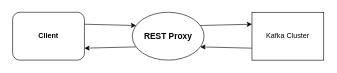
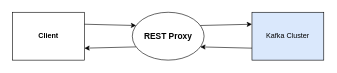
  <mxCell id="0" />
  <mxCell id="1" parent="0" />
- <mxCell id="2" value="&lt;b&gt;Client&lt;/b&gt;" style="whiteSpace=wrap;html=1;rounded=1;" vertex="1" parent="1"><mxGeometry x="20" y="20" width="120" height="80" as="geometry" /></mxCell>
+ <mxCell id="2" value="&lt;b&gt;Client&lt;/b&gt;" style="rounded=0;whiteSpace=wrap;html=1;" vertex="1" parent="1"><mxGeometry x="20" y="20" width="120" height="80" as="geometry" /></mxCell>
  <mxCell id="3" value="&lt;b&gt;&lt;font style=&quot;font-size: 14px&quot;&gt;REST Proxy&lt;/font&gt;&lt;/b&gt;" style="ellipse;whiteSpace=wrap;html=1;" vertex="1" parent="1"><mxGeometry x="220" y="20" width="120" height="80" as="geometry" /></mxCell>
- <mxCell id="4" value="Kafka Cluster" style="rounded=0;whiteSpace=wrap;html=1;" vertex="1" parent="1"><mxGeometry x="420" y="20" width="120" height="80" as="geometry" /></mxCell>
+ <mxCell id="4" value="Kafka Cluster" style="rounded=0;whiteSpace=wrap;html=1;fillColor=#dae8fc;" vertex="1" parent="1"><mxGeometry x="420" y="20" width="120" height="80" as="geometry" /></mxCell>
  <mxCell id="5" value="" style="endArrow=classic;html=1;exitX=1;exitY=0.25;exitDx=0;exitDy=0;entryX=0;entryY=0.25;entryDx=0;entryDy=0;" edge="1" parent="1" source="2" target="3"><mxGeometry width="50" height="50" relative="1" as="geometry"><mxPoint x="290" y="10" as="sourcePoint" /><mxPoint x="340" y="-40" as="targetPoint" /></mxGeometry></mxCell>
  <mxCell id="6" value="" style="endArrow=classic;html=1;exitX=0;exitY=0.75;exitDx=0;exitDy=0;entryX=1;entryY=0.75;entryDx=0;entryDy=0;" edge="1" parent="1" source="3" target="2"><mxGeometry width="50" height="50" relative="1" as="geometry"><mxPoint x="290" y="10" as="sourcePoint" /><mxPoint x="340" y="-40" as="targetPoint" /></mxGeometry></mxCell>
  <mxCell id="7" value="" style="endArrow=classic;html=1;exitX=1;exitY=0.25;exitDx=0;exitDy=0;entryX=0;entryY=0.25;entryDx=0;entryDy=0;" edge="1" parent="1" source="3" target="4"><mxGeometry width="50" height="50" relative="1" as="geometry"><mxPoint x="290" y="10" as="sourcePoint" /><mxPoint x="340" y="-40" as="targetPoint" /></mxGeometry></mxCell>
  <mxCell id="8" value="" style="endArrow=classic;html=1;exitX=0;exitY=0.75;exitDx=0;exitDy=0;entryX=1;entryY=0.75;entryDx=0;entryDy=0;" edge="1" parent="1" source="4" target="3"><mxGeometry width="50" height="50" relative="1" as="geometry"><mxPoint x="290" y="10" as="sourcePoint" /><mxPoint x="340" y="-40" as="targetPoint" /></mxGeometry></mxCell>
